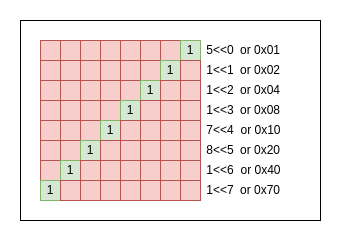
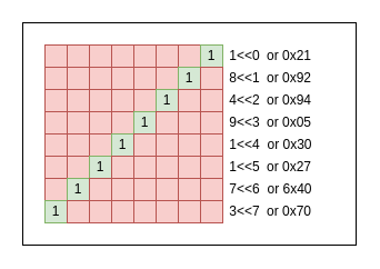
  <mxCell id="0" />
  <mxCell id="1" parent="0" />
  <mxCell id="2" value="" style="rounded=0;whiteSpace=wrap;html=1;" vertex="1" parent="1"><mxGeometry x="20" y="20" width="300" height="200" as="geometry" /></mxCell>
  <mxCell id="3" value="" style="rounded=0;whiteSpace=wrap;html=1;fillColor=#f8cecc;strokeColor=#b85450;" vertex="1" parent="1"><mxGeometry x="80" y="40" width="20" height="20" as="geometry" /></mxCell>
  <mxCell id="4" value="" style="rounded=0;whiteSpace=wrap;html=1;fillColor=#f8cecc;strokeColor=#b85450;" vertex="1" parent="1"><mxGeometry x="100" y="40" width="20" height="20" as="geometry" /></mxCell>
  <mxCell id="5" value="" style="rounded=0;whiteSpace=wrap;html=1;fillColor=#f8cecc;strokeColor=#b85450;" vertex="1" parent="1"><mxGeometry x="120" y="40" width="20" height="20" as="geometry" /></mxCell>
  <mxCell id="6" value="" style="rounded=0;whiteSpace=wrap;html=1;fillColor=#f8cecc;strokeColor=#b85450;" vertex="1" parent="1"><mxGeometry x="140" y="40" width="20" height="20" as="geometry" /></mxCell>
  <mxCell id="7" value="" style="rounded=0;whiteSpace=wrap;html=1;fillColor=#f8cecc;strokeColor=#b85450;" vertex="1" parent="1"><mxGeometry x="160" y="40" width="20" height="20" as="geometry" /></mxCell>
  <mxCell id="8" value="1" style="rounded=0;whiteSpace=wrap;html=1;fillColor=#d5e8d4;strokeColor=#82b366;" vertex="1" parent="1"><mxGeometry x="180" y="40" width="20" height="20" as="geometry" /></mxCell>
  <mxCell id="9" value="" style="rounded=0;whiteSpace=wrap;html=1;fillColor=#f8cecc;strokeColor=#b85450;" vertex="1" parent="1"><mxGeometry x="40" y="60" width="20" height="20" as="geometry" /></mxCell>
  <mxCell id="10" value="" style="rounded=0;whiteSpace=wrap;html=1;fillColor=#f8cecc;strokeColor=#b85450;" vertex="1" parent="1"><mxGeometry x="60" y="60" width="20" height="20" as="geometry" /></mxCell>
  <mxCell id="11" value="" style="rounded=0;whiteSpace=wrap;html=1;fillColor=#f8cecc;strokeColor=#b85450;" vertex="1" parent="1"><mxGeometry x="80" y="60" width="20" height="20" as="geometry" /></mxCell>
  <mxCell id="12" value="" style="rounded=0;whiteSpace=wrap;html=1;fillColor=#f8cecc;strokeColor=#b85450;" vertex="1" parent="1"><mxGeometry x="100" y="60" width="20" height="20" as="geometry" /></mxCell>
  <mxCell id="13" value="" style="rounded=0;whiteSpace=wrap;html=1;fillColor=#f8cecc;strokeColor=#b85450;" vertex="1" parent="1"><mxGeometry x="120" y="60" width="20" height="20" as="geometry" /></mxCell>
  <mxCell id="14" value="" style="rounded=0;whiteSpace=wrap;html=1;fillColor=#f8cecc;strokeColor=#b85450;" vertex="1" parent="1"><mxGeometry x="140" y="60" width="20" height="20" as="geometry" /></mxCell>
  <mxCell id="15" value="1" style="rounded=0;whiteSpace=wrap;html=1;fillColor=#d5e8d4;strokeColor=#82b366;" vertex="1" parent="1"><mxGeometry x="160" y="60" width="20" height="20" as="geometry" /></mxCell>
  <mxCell id="16" value="" style="rounded=0;whiteSpace=wrap;html=1;fillColor=#f8cecc;strokeColor=#b85450;" vertex="1" parent="1"><mxGeometry x="180" y="60" width="20" height="20" as="geometry" /></mxCell>
  <mxCell id="17" value="" style="rounded=0;whiteSpace=wrap;html=1;fillColor=#f8cecc;strokeColor=#b85450;" vertex="1" parent="1"><mxGeometry x="40" y="80" width="20" height="20" as="geometry" /></mxCell>
  <mxCell id="18" value="" style="rounded=0;whiteSpace=wrap;html=1;fillColor=#f8cecc;strokeColor=#b85450;" vertex="1" parent="1"><mxGeometry x="60" y="80" width="20" height="20" as="geometry" /></mxCell>
  <mxCell id="19" value="" style="rounded=0;whiteSpace=wrap;html=1;fillColor=#f8cecc;strokeColor=#b85450;" vertex="1" parent="1"><mxGeometry x="80" y="80" width="20" height="20" as="geometry" /></mxCell>
  <mxCell id="20" value="" style="rounded=0;whiteSpace=wrap;html=1;fillColor=#f8cecc;strokeColor=#b85450;" vertex="1" parent="1"><mxGeometry x="100" y="80" width="20" height="20" as="geometry" /></mxCell>
  <mxCell id="21" value="" style="rounded=0;whiteSpace=wrap;html=1;fillColor=#f8cecc;strokeColor=#b85450;" vertex="1" parent="1"><mxGeometry x="120" y="80" width="20" height="20" as="geometry" /></mxCell>
  <mxCell id="22" value="1" style="rounded=0;whiteSpace=wrap;html=1;fillColor=#d5e8d4;strokeColor=#82b366;" vertex="1" parent="1"><mxGeometry x="140" y="80" width="20" height="20" as="geometry" /></mxCell>
  <mxCell id="23" value="" style="rounded=0;whiteSpace=wrap;html=1;fillColor=#f8cecc;strokeColor=#b85450;" vertex="1" parent="1"><mxGeometry x="160" y="80" width="20" height="20" as="geometry" /></mxCell>
  <mxCell id="24" value="" style="rounded=0;whiteSpace=wrap;html=1;fillColor=#f8cecc;strokeColor=#b85450;" vertex="1" parent="1"><mxGeometry x="180" y="80" width="20" height="20" as="geometry" /></mxCell>
  <mxCell id="25" value="" style="rounded=0;whiteSpace=wrap;html=1;fillColor=#f8cecc;strokeColor=#b85450;" vertex="1" parent="1"><mxGeometry x="40" y="100" width="20" height="20" as="geometry" /></mxCell>
  <mxCell id="26" value="" style="rounded=0;whiteSpace=wrap;html=1;fillColor=#f8cecc;strokeColor=#b85450;" vertex="1" parent="1"><mxGeometry x="60" y="100" width="20" height="20" as="geometry" /></mxCell>
  <mxCell id="27" value="" style="rounded=0;whiteSpace=wrap;html=1;fillColor=#f8cecc;strokeColor=#b85450;" vertex="1" parent="1"><mxGeometry x="80" y="100" width="20" height="20" as="geometry" /></mxCell>
  <mxCell id="28" value="" style="rounded=0;whiteSpace=wrap;html=1;fillColor=#f8cecc;strokeColor=#b85450;" vertex="1" parent="1"><mxGeometry x="100" y="100" width="20" height="20" as="geometry" /></mxCell>
  <mxCell id="29" value="1" style="rounded=0;whiteSpace=wrap;html=1;fillColor=#d5e8d4;strokeColor=#82b366;" vertex="1" parent="1"><mxGeometry x="120" y="100" width="20" height="20" as="geometry" /></mxCell>
  <mxCell id="30" value="" style="rounded=0;whiteSpace=wrap;html=1;fillColor=#f8cecc;strokeColor=#b85450;" vertex="1" parent="1"><mxGeometry x="140" y="100" width="20" height="20" as="geometry" /></mxCell>
  <mxCell id="31" value="" style="rounded=0;whiteSpace=wrap;html=1;fillColor=#f8cecc;strokeColor=#b85450;" vertex="1" parent="1"><mxGeometry x="160" y="100" width="20" height="20" as="geometry" /></mxCell>
  <mxCell id="32" value="" style="rounded=0;whiteSpace=wrap;html=1;fillColor=#f8cecc;strokeColor=#b85450;" vertex="1" parent="1"><mxGeometry x="180" y="100" width="20" height="20" as="geometry" /></mxCell>
  <mxCell id="33" value="" style="rounded=0;whiteSpace=wrap;html=1;fillColor=#f8cecc;strokeColor=#b85450;" vertex="1" parent="1"><mxGeometry x="40" y="120" width="20" height="20" as="geometry" /></mxCell>
  <mxCell id="34" value="" style="rounded=0;whiteSpace=wrap;html=1;fillColor=#f8cecc;strokeColor=#b85450;" vertex="1" parent="1"><mxGeometry x="60" y="120" width="20" height="20" as="geometry" /></mxCell>
  <mxCell id="35" value="" style="rounded=0;whiteSpace=wrap;html=1;fillColor=#f8cecc;strokeColor=#b85450;" vertex="1" parent="1"><mxGeometry x="80" y="120" width="20" height="20" as="geometry" /></mxCell>
  <mxCell id="36" value="1" style="rounded=0;whiteSpace=wrap;html=1;fillColor=#d5e8d4;strokeColor=#82b366;" vertex="1" parent="1"><mxGeometry x="100" y="120" width="20" height="20" as="geometry" /></mxCell>
  <mxCell id="37" value="" style="rounded=0;whiteSpace=wrap;html=1;fillColor=#f8cecc;strokeColor=#b85450;" vertex="1" parent="1"><mxGeometry x="120" y="120" width="20" height="20" as="geometry" /></mxCell>
  <mxCell id="38" value="" style="rounded=0;whiteSpace=wrap;html=1;fillColor=#f8cecc;strokeColor=#b85450;" vertex="1" parent="1"><mxGeometry x="140" y="120" width="20" height="20" as="geometry" /></mxCell>
  <mxCell id="39" value="" style="rounded=0;whiteSpace=wrap;html=1;fillColor=#f8cecc;strokeColor=#b85450;" vertex="1" parent="1"><mxGeometry x="160" y="120" width="20" height="20" as="geometry" /></mxCell>
  <mxCell id="40" value="" style="rounded=0;whiteSpace=wrap;html=1;fillColor=#f8cecc;strokeColor=#b85450;" vertex="1" parent="1"><mxGeometry x="180" y="120" width="20" height="20" as="geometry" /></mxCell>
  <mxCell id="41" value="" style="rounded=0;whiteSpace=wrap;html=1;fillColor=#f8cecc;strokeColor=#b85450;" vertex="1" parent="1"><mxGeometry x="40" y="140" width="20" height="20" as="geometry" /></mxCell>
  <mxCell id="42" value="" style="rounded=0;whiteSpace=wrap;html=1;fillColor=#f8cecc;strokeColor=#b85450;" vertex="1" parent="1"><mxGeometry x="60" y="140" width="20" height="20" as="geometry" /></mxCell>
  <mxCell id="43" value="1" style="rounded=0;whiteSpace=wrap;html=1;fillColor=#d5e8d4;strokeColor=#82b366;" vertex="1" parent="1"><mxGeometry x="80" y="140" width="20" height="20" as="geometry" /></mxCell>
  <mxCell id="44" value="" style="rounded=0;whiteSpace=wrap;html=1;fillColor=#f8cecc;strokeColor=#b85450;" vertex="1" parent="1"><mxGeometry x="100" y="140" width="20" height="20" as="geometry" /></mxCell>
  <mxCell id="45" value="" style="rounded=0;whiteSpace=wrap;html=1;fillColor=#f8cecc;strokeColor=#b85450;" vertex="1" parent="1"><mxGeometry x="120" y="140" width="20" height="20" as="geometry" /></mxCell>
  <mxCell id="46" value="" style="rounded=0;whiteSpace=wrap;html=1;fillColor=#f8cecc;strokeColor=#b85450;" vertex="1" parent="1"><mxGeometry x="140" y="140" width="20" height="20" as="geometry" /></mxCell>
  <mxCell id="47" value="" style="rounded=0;whiteSpace=wrap;html=1;fillColor=#f8cecc;strokeColor=#b85450;" vertex="1" parent="1"><mxGeometry x="160" y="140" width="20" height="20" as="geometry" /></mxCell>
  <mxCell id="48" value="" style="rounded=0;whiteSpace=wrap;html=1;fillColor=#f8cecc;strokeColor=#b85450;" vertex="1" parent="1"><mxGeometry x="180" y="140" width="20" height="20" as="geometry" /></mxCell>
  <mxCell id="49" value="" style="rounded=0;whiteSpace=wrap;html=1;fillColor=#f8cecc;strokeColor=#b85450;" vertex="1" parent="1"><mxGeometry x="40" y="160" width="20" height="20" as="geometry" /></mxCell>
  <mxCell id="50" value="1" style="rounded=0;whiteSpace=wrap;html=1;fillColor=#d5e8d4;strokeColor=#82b366;" vertex="1" parent="1"><mxGeometry x="60" y="160" width="20" height="20" as="geometry" /></mxCell>
  <mxCell id="51" value="" style="rounded=0;whiteSpace=wrap;html=1;fillColor=#f8cecc;strokeColor=#b85450;" vertex="1" parent="1"><mxGeometry x="80" y="160" width="20" height="20" as="geometry" /></mxCell>
  <mxCell id="52" value="" style="rounded=0;whiteSpace=wrap;html=1;fillColor=#f8cecc;strokeColor=#b85450;" vertex="1" parent="1"><mxGeometry x="100" y="160" width="20" height="20" as="geometry" /></mxCell>
  <mxCell id="53" value="" style="rounded=0;whiteSpace=wrap;html=1;fillColor=#f8cecc;strokeColor=#b85450;" vertex="1" parent="1"><mxGeometry x="120" y="160" width="20" height="20" as="geometry" /></mxCell>
  <mxCell id="54" value="" style="rounded=0;whiteSpace=wrap;html=1;fillColor=#f8cecc;strokeColor=#b85450;" vertex="1" parent="1"><mxGeometry x="140" y="160" width="20" height="20" as="geometry" /></mxCell>
  <mxCell id="55" value="" style="rounded=0;whiteSpace=wrap;html=1;fillColor=#f8cecc;strokeColor=#b85450;" vertex="1" parent="1"><mxGeometry x="160" y="160" width="20" height="20" as="geometry" /></mxCell>
  <mxCell id="56" value="" style="rounded=0;whiteSpace=wrap;html=1;fillColor=#f8cecc;strokeColor=#b85450;" vertex="1" parent="1"><mxGeometry x="180" y="160" width="20" height="20" as="geometry" /></mxCell>
  <mxCell id="57" value="1" style="rounded=0;whiteSpace=wrap;html=1;fillColor=#d5e8d4;strokeColor=#82b366;" vertex="1" parent="1"><mxGeometry x="40" y="180" width="20" height="20" as="geometry" /></mxCell>
  <mxCell id="58" value="" style="rounded=0;whiteSpace=wrap;html=1;fillColor=#f8cecc;strokeColor=#b85450;" vertex="1" parent="1"><mxGeometry x="60" y="180" width="20" height="20" as="geometry" /></mxCell>
  <mxCell id="59" value="" style="rounded=0;whiteSpace=wrap;html=1;fillColor=#f8cecc;strokeColor=#b85450;" vertex="1" parent="1"><mxGeometry x="80" y="180" width="20" height="20" as="geometry" /></mxCell>
  <mxCell id="60" value="" style="rounded=0;whiteSpace=wrap;html=1;fillColor=#f8cecc;strokeColor=#b85450;" vertex="1" parent="1"><mxGeometry x="100" y="180" width="20" height="20" as="geometry" /></mxCell>
  <mxCell id="61" value="" style="rounded=0;whiteSpace=wrap;html=1;fillColor=#f8cecc;strokeColor=#b85450;" vertex="1" parent="1"><mxGeometry x="120" y="180" width="20" height="20" as="geometry" /></mxCell>
  <mxCell id="62" value="" style="rounded=0;whiteSpace=wrap;html=1;fillColor=#f8cecc;strokeColor=#b85450;" vertex="1" parent="1"><mxGeometry x="140" y="180" width="20" height="20" as="geometry" /></mxCell>
  <mxCell id="63" value="" style="rounded=0;whiteSpace=wrap;html=1;fillColor=#f8cecc;strokeColor=#b85450;" vertex="1" parent="1"><mxGeometry x="160" y="180" width="20" height="20" as="geometry" /></mxCell>
  <mxCell id="64" value="" style="rounded=0;whiteSpace=wrap;html=1;fillColor=#f8cecc;strokeColor=#b85450;" vertex="1" parent="1"><mxGeometry x="180" y="180" width="20" height="20" as="geometry" /></mxCell>
- <mxCell id="65" value="5&amp;lt;&amp;lt;0" style="text;html=1;strokeColor=none;fillColor=none;align=center;verticalAlign=middle;whiteSpace=wrap;rounded=0;" vertex="1" parent="1"><mxGeometry x="200" y="42.5" width="40" height="15" as="geometry" /></mxCell>
- <mxCell id="66" value="1&amp;lt;&amp;lt;1" style="text;html=1;strokeColor=none;fillColor=none;align=center;verticalAlign=middle;whiteSpace=wrap;rounded=0;" vertex="1" parent="1"><mxGeometry x="200" y="62.5" width="40" height="15" as="geometry" /></mxCell>
- <mxCell id="67" value="1&amp;lt;&amp;lt;2" style="text;html=1;strokeColor=none;fillColor=none;align=center;verticalAlign=middle;whiteSpace=wrap;rounded=0;" vertex="1" parent="1"><mxGeometry x="200" y="82.5" width="40" height="15" as="geometry" /></mxCell>
- <mxCell id="68" value="1&amp;lt;&amp;lt;3" style="text;html=1;strokeColor=none;fillColor=none;align=center;verticalAlign=middle;whiteSpace=wrap;rounded=0;" vertex="1" parent="1"><mxGeometry x="200" y="102.5" width="40" height="15" as="geometry" /></mxCell>
- <mxCell id="69" value="7&amp;lt;&amp;lt;4" style="text;html=1;strokeColor=none;fillColor=none;align=center;verticalAlign=middle;whiteSpace=wrap;rounded=0;" vertex="1" parent="1"><mxGeometry x="200" y="122.5" width="40" height="15" as="geometry" /></mxCell>
- <mxCell id="70" value="8&amp;lt;&amp;lt;5" style="text;html=1;strokeColor=none;fillColor=none;align=center;verticalAlign=middle;whiteSpace=wrap;rounded=0;" vertex="1" parent="1"><mxGeometry x="200" y="142.5" width="40" height="15" as="geometry" /></mxCell>
- <mxCell id="71" value="1&amp;lt;&amp;lt;6" style="text;html=1;strokeColor=none;fillColor=none;align=center;verticalAlign=middle;whiteSpace=wrap;rounded=0;" vertex="1" parent="1"><mxGeometry x="200" y="162.5" width="40" height="15" as="geometry" /></mxCell>
- <mxCell id="72" value="1&amp;lt;&amp;lt;7" style="text;html=1;strokeColor=none;fillColor=none;align=center;verticalAlign=middle;whiteSpace=wrap;rounded=0;" vertex="1" parent="1"><mxGeometry x="200" y="182.5" width="40" height="15" as="geometry" /></mxCell>
- <mxCell id="73" value="or 0x01" style="text;html=1;strokeColor=none;fillColor=none;align=center;verticalAlign=middle;whiteSpace=wrap;rounded=0;" vertex="1" parent="1"><mxGeometry x="230" y="42.5" width="60" height="15" as="geometry" /></mxCell>
- <mxCell id="74" value="or 0x02" style="text;html=1;strokeColor=none;fillColor=none;align=center;verticalAlign=middle;whiteSpace=wrap;rounded=0;" vertex="1" parent="1"><mxGeometry x="230" y="62.5" width="60" height="15" as="geometry" /></mxCell>
- <mxCell id="75" value="or 0x04" style="text;html=1;strokeColor=none;fillColor=none;align=center;verticalAlign=middle;whiteSpace=wrap;rounded=0;" vertex="1" parent="1"><mxGeometry x="235" y="82.5" width="50" height="15" as="geometry" /></mxCell>
- <mxCell id="76" value="or 0x08" style="text;html=1;strokeColor=none;fillColor=none;align=center;verticalAlign=middle;whiteSpace=wrap;rounded=0;" vertex="1" parent="1"><mxGeometry x="235" y="102.5" width="50" height="15" as="geometry" /></mxCell>
- <mxCell id="77" value="or 0x10" style="text;html=1;strokeColor=none;fillColor=none;align=center;verticalAlign=middle;whiteSpace=wrap;rounded=0;" vertex="1" parent="1"><mxGeometry x="237.5" y="122.5" width="45" height="15" as="geometry" /></mxCell>
- <mxCell id="78" value="or 0x20" style="text;html=1;strokeColor=none;fillColor=none;align=center;verticalAlign=middle;whiteSpace=wrap;rounded=0;" vertex="1" parent="1"><mxGeometry x="235" y="142.5" width="50" height="15" as="geometry" /></mxCell>
- <mxCell id="79" value="or 0x40" style="text;html=1;strokeColor=none;fillColor=none;align=center;verticalAlign=middle;whiteSpace=wrap;rounded=0;" vertex="1" parent="1"><mxGeometry x="237.5" y="162.5" width="45" height="15" as="geometry" /></mxCell>
+ <mxCell id="65" value="1&amp;lt;&amp;lt;0" style="text;html=1;strokeColor=none;fillColor=none;align=center;verticalAlign=middle;whiteSpace=wrap;rounded=0;" vertex="1" parent="1"><mxGeometry x="200" y="42.5" width="40" height="15" as="geometry" /></mxCell>
+ <mxCell id="66" value="8&amp;lt;&amp;lt;1" style="text;html=1;strokeColor=none;fillColor=none;align=center;verticalAlign=middle;whiteSpace=wrap;rounded=0;" vertex="1" parent="1"><mxGeometry x="200" y="62.5" width="40" height="15" as="geometry" /></mxCell>
+ <mxCell id="67" value="4&amp;lt;&amp;lt;2" style="text;html=1;strokeColor=none;fillColor=none;align=center;verticalAlign=middle;whiteSpace=wrap;rounded=0;" vertex="1" parent="1"><mxGeometry x="200" y="82.5" width="40" height="15" as="geometry" /></mxCell>
+ <mxCell id="68" value="9&amp;lt;&amp;lt;3" style="text;html=1;strokeColor=none;fillColor=none;align=center;verticalAlign=middle;whiteSpace=wrap;rounded=0;" vertex="1" parent="1"><mxGeometry x="200" y="102.5" width="40" height="15" as="geometry" /></mxCell>
+ <mxCell id="69" value="1&amp;lt;&amp;lt;4" style="text;html=1;strokeColor=none;fillColor=none;align=center;verticalAlign=middle;whiteSpace=wrap;rounded=0;" vertex="1" parent="1"><mxGeometry x="200" y="122.5" width="40" height="15" as="geometry" /></mxCell>
+ <mxCell id="70" value="1&amp;lt;&amp;lt;5" style="text;html=1;strokeColor=none;fillColor=none;align=center;verticalAlign=middle;whiteSpace=wrap;rounded=0;" vertex="1" parent="1"><mxGeometry x="200" y="142.5" width="40" height="15" as="geometry" /></mxCell>
+ <mxCell id="71" value="7&amp;lt;&amp;lt;6" style="text;html=1;strokeColor=none;fillColor=none;align=center;verticalAlign=middle;whiteSpace=wrap;rounded=0;" vertex="1" parent="1"><mxGeometry x="200" y="162.5" width="40" height="15" as="geometry" /></mxCell>
+ <mxCell id="72" value="3&amp;lt;&amp;lt;7" style="text;html=1;strokeColor=none;fillColor=none;align=center;verticalAlign=middle;whiteSpace=wrap;rounded=0;" vertex="1" parent="1"><mxGeometry x="200" y="182.5" width="40" height="15" as="geometry" /></mxCell>
+ <mxCell id="73" value="or 0x21" style="text;html=1;strokeColor=none;fillColor=none;align=center;verticalAlign=middle;whiteSpace=wrap;rounded=0;" vertex="1" parent="1"><mxGeometry x="230" y="42.5" width="60" height="15" as="geometry" /></mxCell>
+ <mxCell id="74" value="or 0x92" style="text;html=1;strokeColor=none;fillColor=none;align=center;verticalAlign=middle;whiteSpace=wrap;rounded=0;" vertex="1" parent="1"><mxGeometry x="230" y="62.5" width="60" height="15" as="geometry" /></mxCell>
+ <mxCell id="75" value="or 0x94" style="text;html=1;strokeColor=none;fillColor=none;align=center;verticalAlign=middle;whiteSpace=wrap;rounded=0;" vertex="1" parent="1"><mxGeometry x="235" y="82.5" width="50" height="15" as="geometry" /></mxCell>
+ <mxCell id="76" value="or 0x05" style="text;html=1;strokeColor=none;fillColor=none;align=center;verticalAlign=middle;whiteSpace=wrap;rounded=0;" vertex="1" parent="1"><mxGeometry x="235" y="102.5" width="50" height="15" as="geometry" /></mxCell>
+ <mxCell id="77" value="or 0x30" style="text;html=1;strokeColor=none;fillColor=none;align=center;verticalAlign=middle;whiteSpace=wrap;rounded=0;" vertex="1" parent="1"><mxGeometry x="237.5" y="122.5" width="45" height="15" as="geometry" /></mxCell>
+ <mxCell id="78" value="or 0x27" style="text;html=1;strokeColor=none;fillColor=none;align=center;verticalAlign=middle;whiteSpace=wrap;rounded=0;" vertex="1" parent="1"><mxGeometry x="235" y="142.5" width="50" height="15" as="geometry" /></mxCell>
+ <mxCell id="79" value="or 6x40" style="text;html=1;strokeColor=none;fillColor=none;align=center;verticalAlign=middle;whiteSpace=wrap;rounded=0;" vertex="1" parent="1"><mxGeometry x="237.5" y="162.5" width="45" height="15" as="geometry" /></mxCell>
  <mxCell id="80" value="or 0x70" style="text;html=1;strokeColor=none;fillColor=none;align=center;verticalAlign=middle;whiteSpace=wrap;rounded=0;" vertex="1" parent="1"><mxGeometry x="235" y="182.5" width="50" height="15" as="geometry" /></mxCell>
  <mxCell id="81" value="" style="rounded=0;whiteSpace=wrap;html=1;fillColor=#f8cecc;strokeColor=#b85450;" vertex="1" parent="1"><mxGeometry x="60" y="40" width="20" height="20" as="geometry" /></mxCell>
  <mxCell id="82" value="" style="rounded=0;whiteSpace=wrap;html=1;fillColor=#f8cecc;strokeColor=#b85450;" vertex="1" parent="1"><mxGeometry x="40" y="40" width="20" height="20" as="geometry" /></mxCell>
